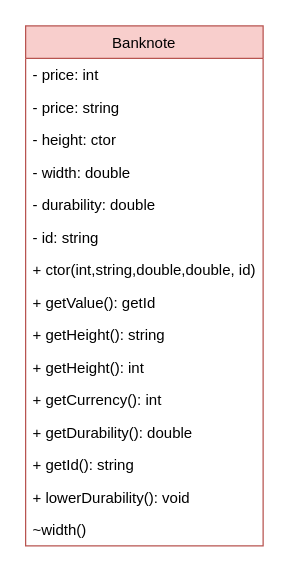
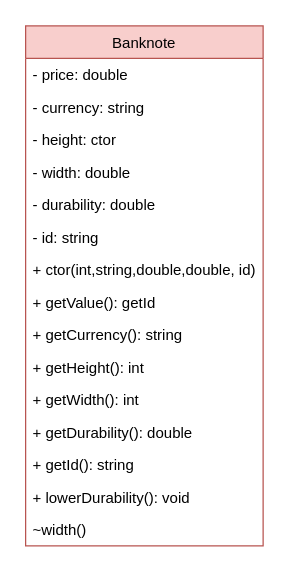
  <mxCell id="0" />
  <mxCell id="1" parent="0" />
  <mxCell id="2" value="Banknote" style="swimlane;fontStyle=0;childLayout=stackLayout;horizontal=1;startSize=26;fillColor=#f8cecc;horizontalStack=0;resizeParent=1;resizeParentMax=0;resizeLast=0;collapsible=1;marginBottom=0;strokeColor=#b85450;" vertex="1" parent="1"><mxGeometry x="20" y="20" width="190" height="416" as="geometry"><mxRectangle x="340" y="310" width="80" height="26" as="alternateBounds" /></mxGeometry></mxCell>
- <mxCell id="3" value="- price: int" style="text;strokeColor=none;fillColor=none;align=left;verticalAlign=top;spacingLeft=4;spacingRight=4;overflow=hidden;rotatable=0;points=[[0,0.5],[1,0.5]];portConstraint=eastwest;" vertex="1" parent="2"><mxGeometry y="26" width="190" height="26" as="geometry" /></mxCell>
- <mxCell id="4" value="- price: string" style="text;strokeColor=none;fillColor=none;align=left;verticalAlign=top;spacingLeft=4;spacingRight=4;overflow=hidden;rotatable=0;points=[[0,0.5],[1,0.5]];portConstraint=eastwest;" vertex="1" parent="2"><mxGeometry y="52" width="190" height="26" as="geometry" /></mxCell>
+ <mxCell id="3" value="- price: double" style="text;strokeColor=none;fillColor=none;align=left;verticalAlign=top;spacingLeft=4;spacingRight=4;overflow=hidden;rotatable=0;points=[[0,0.5],[1,0.5]];portConstraint=eastwest;" vertex="1" parent="2"><mxGeometry y="26" width="190" height="26" as="geometry" /></mxCell>
+ <mxCell id="4" value="- currency: string" style="text;strokeColor=none;fillColor=none;align=left;verticalAlign=top;spacingLeft=4;spacingRight=4;overflow=hidden;rotatable=0;points=[[0,0.5],[1,0.5]];portConstraint=eastwest;" vertex="1" parent="2"><mxGeometry y="52" width="190" height="26" as="geometry" /></mxCell>
  <mxCell id="5" value="- height: ctor" style="text;strokeColor=none;fillColor=none;align=left;verticalAlign=top;spacingLeft=4;spacingRight=4;overflow=hidden;rotatable=0;points=[[0,0.5],[1,0.5]];portConstraint=eastwest;" vertex="1" parent="2"><mxGeometry y="78" width="190" height="26" as="geometry" /></mxCell>
  <mxCell id="6" value="- width: double" style="text;strokeColor=none;fillColor=none;align=left;verticalAlign=top;spacingLeft=4;spacingRight=4;overflow=hidden;rotatable=0;points=[[0,0.5],[1,0.5]];portConstraint=eastwest;" vertex="1" parent="2"><mxGeometry y="104" width="190" height="26" as="geometry" /></mxCell>
  <mxCell id="7" value="- durability: double" style="text;strokeColor=none;fillColor=none;align=left;verticalAlign=top;spacingLeft=4;spacingRight=4;overflow=hidden;rotatable=0;points=[[0,0.5],[1,0.5]];portConstraint=eastwest;" vertex="1" parent="2"><mxGeometry y="130" width="190" height="26" as="geometry" /></mxCell>
  <mxCell id="8" value="- id: string" style="text;strokeColor=none;fillColor=none;align=left;verticalAlign=top;spacingLeft=4;spacingRight=4;overflow=hidden;rotatable=0;points=[[0,0.5],[1,0.5]];portConstraint=eastwest;" vertex="1" parent="2"><mxGeometry y="156" width="190" height="26" as="geometry" /></mxCell>
  <mxCell id="9" value="+ ctor(int,string,double,double, id)" style="text;strokeColor=none;fillColor=none;align=left;verticalAlign=top;spacingLeft=4;spacingRight=4;overflow=hidden;rotatable=0;points=[[0,0.5],[1,0.5]];portConstraint=eastwest;" vertex="1" parent="2"><mxGeometry y="182" width="190" height="26" as="geometry" /></mxCell>
  <mxCell id="10" value="+ getValue(): getId " style="text;strokeColor=none;fillColor=none;align=left;verticalAlign=top;spacingLeft=4;spacingRight=4;overflow=hidden;rotatable=0;points=[[0,0.5],[1,0.5]];portConstraint=eastwest;" vertex="1" parent="2"><mxGeometry y="208" width="190" height="26" as="geometry" /></mxCell>
- <mxCell id="11" value="+ getHeight(): string" style="text;strokeColor=none;fillColor=none;align=left;verticalAlign=top;spacingLeft=4;spacingRight=4;overflow=hidden;rotatable=0;points=[[0,0.5],[1,0.5]];portConstraint=eastwest;" vertex="1" parent="2"><mxGeometry y="234" width="190" height="26" as="geometry" /></mxCell>
+ <mxCell id="11" value="+ getCurrency(): string" style="text;strokeColor=none;fillColor=none;align=left;verticalAlign=top;spacingLeft=4;spacingRight=4;overflow=hidden;rotatable=0;points=[[0,0.5],[1,0.5]];portConstraint=eastwest;" vertex="1" parent="2"><mxGeometry y="234" width="190" height="26" as="geometry" /></mxCell>
  <mxCell id="12" value="+ getHeight(): int" style="text;strokeColor=none;fillColor=none;align=left;verticalAlign=top;spacingLeft=4;spacingRight=4;overflow=hidden;rotatable=0;points=[[0,0.5],[1,0.5]];portConstraint=eastwest;" vertex="1" parent="2"><mxGeometry y="260" width="190" height="26" as="geometry" /></mxCell>
- <mxCell id="13" value="+ getCurrency(): int" style="text;strokeColor=none;fillColor=none;align=left;verticalAlign=top;spacingLeft=4;spacingRight=4;overflow=hidden;rotatable=0;points=[[0,0.5],[1,0.5]];portConstraint=eastwest;" vertex="1" parent="2"><mxGeometry y="286" width="190" height="26" as="geometry" /></mxCell>
+ <mxCell id="13" value="+ getWidth(): int" style="text;strokeColor=none;fillColor=none;align=left;verticalAlign=top;spacingLeft=4;spacingRight=4;overflow=hidden;rotatable=0;points=[[0,0.5],[1,0.5]];portConstraint=eastwest;" vertex="1" parent="2"><mxGeometry y="286" width="190" height="26" as="geometry" /></mxCell>
  <mxCell id="14" value="+ getDurability(): double" style="text;strokeColor=none;fillColor=none;align=left;verticalAlign=top;spacingLeft=4;spacingRight=4;overflow=hidden;rotatable=0;points=[[0,0.5],[1,0.5]];portConstraint=eastwest;" vertex="1" parent="2"><mxGeometry y="312" width="190" height="26" as="geometry" /></mxCell>
  <mxCell id="15" value="+ getId(): string" style="text;strokeColor=none;fillColor=none;align=left;verticalAlign=top;spacingLeft=4;spacingRight=4;overflow=hidden;rotatable=0;points=[[0,0.5],[1,0.5]];portConstraint=eastwest;" vertex="1" parent="2"><mxGeometry y="338" width="190" height="26" as="geometry" /></mxCell>
  <mxCell id="16" value="+ lowerDurability(): void" style="text;strokeColor=none;fillColor=none;align=left;verticalAlign=top;spacingLeft=4;spacingRight=4;overflow=hidden;rotatable=0;points=[[0,0.5],[1,0.5]];portConstraint=eastwest;" vertex="1" parent="2"><mxGeometry y="364" width="190" height="26" as="geometry" /></mxCell>
  <mxCell id="17" value="~width()" style="text;strokeColor=none;fillColor=none;align=left;verticalAlign=top;spacingLeft=4;spacingRight=4;overflow=hidden;rotatable=0;points=[[0,0.5],[1,0.5]];portConstraint=eastwest;" vertex="1" parent="2"><mxGeometry y="390" width="190" height="26" as="geometry" /></mxCell>
